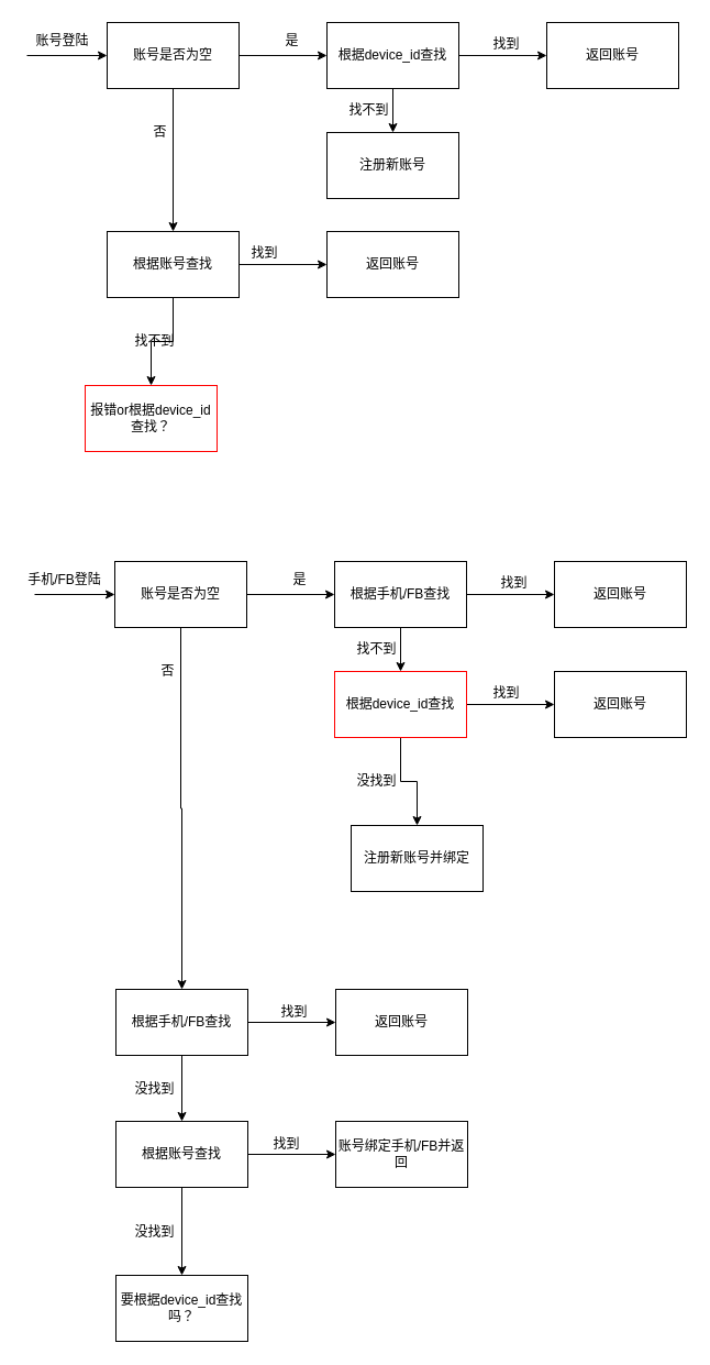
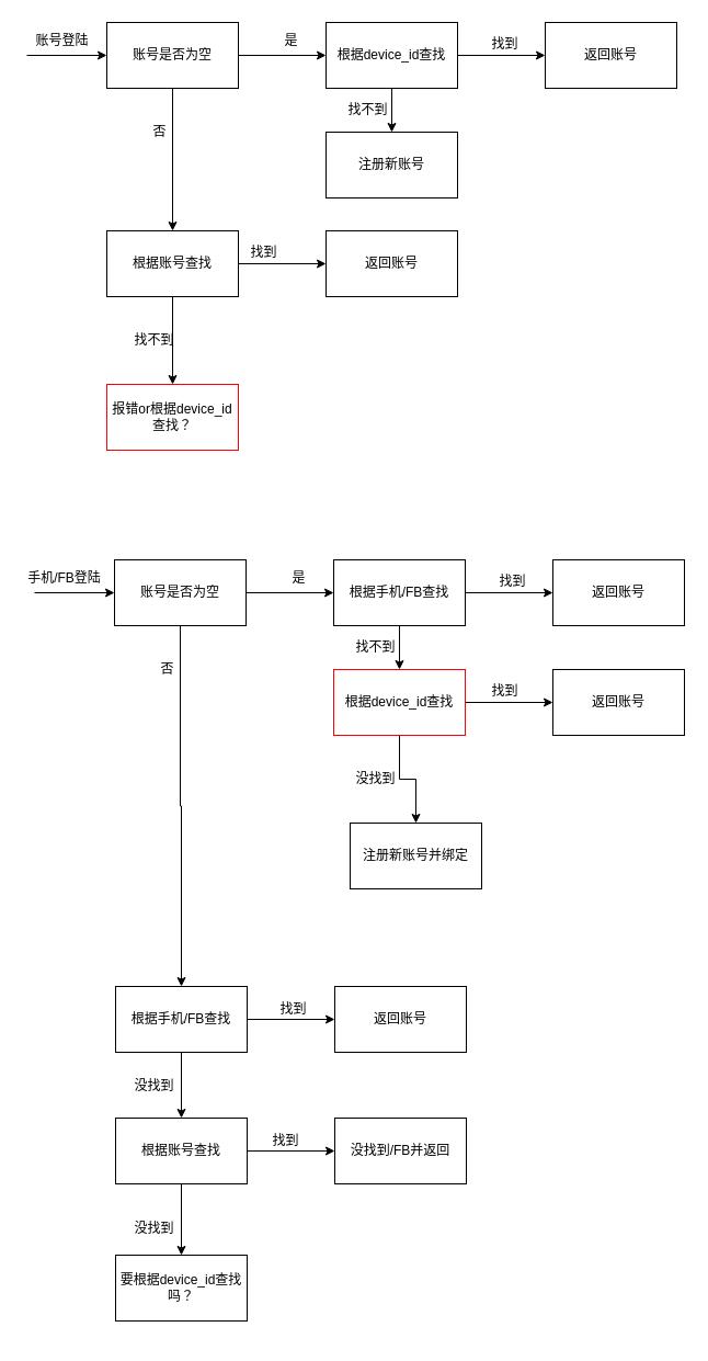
  <mxCell id="0" />
  <mxCell id="1" parent="0" />
  <mxCell id="2" value="" style="endArrow=classic;html=1;" edge="1" parent="1" target="5"><mxGeometry width="50" height="50" relative="1" as="geometry"><mxPoint x="24" y="50" as="sourcePoint" /><mxPoint x="157" y="50" as="targetPoint" /></mxGeometry></mxCell>
  <mxCell id="3" value="" style="edgeStyle=orthogonalEdgeStyle;rounded=0;orthogonalLoop=1;jettySize=auto;html=1;" edge="1" parent="1" source="5" target="9"><mxGeometry relative="1" as="geometry" /></mxCell>
  <mxCell id="4" value="" style="edgeStyle=orthogonalEdgeStyle;rounded=0;orthogonalLoop=1;jettySize=auto;html=1;" edge="1" parent="1" source="5" target="14"><mxGeometry relative="1" as="geometry" /></mxCell>
  <mxCell id="5" value="账号是否为空" style="rounded=0;whiteSpace=wrap;html=1;" vertex="1" parent="1"><mxGeometry x="97" y="20" width="120" height="60" as="geometry" /></mxCell>
  <mxCell id="6" value="账号登陆" style="text;html=1;strokeColor=none;fillColor=none;align=center;verticalAlign=middle;whiteSpace=wrap;rounded=0;" vertex="1" parent="1"><mxGeometry x="23" y="27" width="67" height="20" as="geometry" /></mxCell>
  <mxCell id="7" value="" style="edgeStyle=orthogonalEdgeStyle;rounded=0;orthogonalLoop=1;jettySize=auto;html=1;" edge="1" parent="1" source="9" target="15"><mxGeometry relative="1" as="geometry" /></mxCell>
  <mxCell id="8" value="" style="edgeStyle=orthogonalEdgeStyle;rounded=0;orthogonalLoop=1;jettySize=auto;html=1;" edge="1" parent="1" source="9" target="17"><mxGeometry relative="1" as="geometry" /></mxCell>
  <mxCell id="9" value="根据device_id查找" style="whiteSpace=wrap;html=1;rounded=0;" vertex="1" parent="1"><mxGeometry x="297" y="20" width="120" height="60" as="geometry" /></mxCell>
  <mxCell id="10" value="是" style="text;html=1;align=center;verticalAlign=middle;resizable=0;points=[];autosize=1;" vertex="1" parent="1"><mxGeometry x="250" y="27" width="30" height="20" as="geometry" /></mxCell>
  <mxCell id="11" value="否" style="text;html=1;align=center;verticalAlign=middle;resizable=0;points=[];autosize=1;" vertex="1" parent="1"><mxGeometry x="130" y="110" width="30" height="20" as="geometry" /></mxCell>
  <mxCell id="12" value="" style="edgeStyle=orthogonalEdgeStyle;rounded=0;orthogonalLoop=1;jettySize=auto;html=1;" edge="1" parent="1" source="14" target="19"><mxGeometry relative="1" as="geometry" /></mxCell>
  <mxCell id="13" value="" style="edgeStyle=orthogonalEdgeStyle;rounded=0;orthogonalLoop=1;jettySize=auto;html=1;" edge="1" parent="1" source="14" target="21"><mxGeometry relative="1" as="geometry" /></mxCell>
  <mxCell id="14" value="根据账号查找" style="whiteSpace=wrap;html=1;rounded=0;" vertex="1" parent="1"><mxGeometry x="97" y="210" width="120" height="60" as="geometry" /></mxCell>
  <mxCell id="15" value="返回账号" style="whiteSpace=wrap;html=1;rounded=0;" vertex="1" parent="1"><mxGeometry x="497" y="20" width="120" height="60" as="geometry" /></mxCell>
  <mxCell id="16" value="找到" style="text;html=1;align=center;verticalAlign=middle;resizable=0;points=[];autosize=1;" vertex="1" parent="1"><mxGeometry x="440" y="30" width="40" height="20" as="geometry" /></mxCell>
  <mxCell id="17" value="注册新账号" style="whiteSpace=wrap;html=1;rounded=0;" vertex="1" parent="1"><mxGeometry x="297" y="120" width="120" height="60" as="geometry" /></mxCell>
  <mxCell id="18" value="找不到" style="text;html=1;align=center;verticalAlign=middle;resizable=0;points=[];autosize=1;" vertex="1" parent="1"><mxGeometry x="310" y="90" width="50" height="20" as="geometry" /></mxCell>
  <mxCell id="19" value="返回账号" style="whiteSpace=wrap;html=1;rounded=0;" vertex="1" parent="1"><mxGeometry x="297" y="210" width="120" height="60" as="geometry" /></mxCell>
  <mxCell id="20" value="找到" style="text;html=1;align=center;verticalAlign=middle;resizable=0;points=[];autosize=1;" vertex="1" parent="1"><mxGeometry x="220" y="220" width="40" height="20" as="geometry" /></mxCell>
- <mxCell id="21" value="报错or根据device_id查找？" style="whiteSpace=wrap;html=1;rounded=0;strokeColor=#FF0000;" vertex="1" parent="1"><mxGeometry x="77" y="350" width="120" height="60" as="geometry" /></mxCell>
+ <mxCell id="21" value="报错or根据device_id查找？" style="whiteSpace=wrap;html=1;rounded=0;strokeColor=#FF0000;" vertex="1" parent="1"><mxGeometry x="97" y="350" width="120" height="60" as="geometry" /></mxCell>
  <mxCell id="22" value="找不到" style="text;html=1;align=center;verticalAlign=middle;resizable=0;points=[];autosize=1;" vertex="1" parent="1"><mxGeometry x="115" y="300" width="50" height="20" as="geometry" /></mxCell>
  <mxCell id="23" value="" style="endArrow=classic;html=1;" edge="1" parent="1" target="26"><mxGeometry width="50" height="50" relative="1" as="geometry"><mxPoint x="31" y="540" as="sourcePoint" /><mxPoint x="164" y="540" as="targetPoint" /></mxGeometry></mxCell>
  <mxCell id="24" value="" style="edgeStyle=orthogonalEdgeStyle;rounded=0;orthogonalLoop=1;jettySize=auto;html=1;" edge="1" parent="1" source="26" target="30"><mxGeometry relative="1" as="geometry" /></mxCell>
  <mxCell id="25" value="" style="edgeStyle=orthogonalEdgeStyle;rounded=0;orthogonalLoop=1;jettySize=auto;html=1;" edge="1" parent="1" source="26" target="35"><mxGeometry relative="1" as="geometry" /></mxCell>
  <mxCell id="26" value="账号是否为空" style="rounded=0;whiteSpace=wrap;html=1;" vertex="1" parent="1"><mxGeometry x="104" y="510" width="120" height="60" as="geometry" /></mxCell>
  <mxCell id="27" value="手机/FB登陆" style="text;html=1;strokeColor=none;fillColor=none;align=center;verticalAlign=middle;whiteSpace=wrap;rounded=0;" vertex="1" parent="1"><mxGeometry x="20" y="517" width="77" height="20" as="geometry" /></mxCell>
  <mxCell id="28" value="" style="edgeStyle=orthogonalEdgeStyle;rounded=0;orthogonalLoop=1;jettySize=auto;html=1;" edge="1" parent="1" source="30" target="36"><mxGeometry relative="1" as="geometry" /></mxCell>
  <mxCell id="29" value="" style="edgeStyle=orthogonalEdgeStyle;rounded=0;orthogonalLoop=1;jettySize=auto;html=1;" edge="1" parent="1" source="30" target="40"><mxGeometry relative="1" as="geometry" /></mxCell>
  <mxCell id="30" value="根据手机/FB查找" style="whiteSpace=wrap;html=1;rounded=0;" vertex="1" parent="1"><mxGeometry x="304" y="510" width="120" height="60" as="geometry" /></mxCell>
  <mxCell id="31" value="是" style="text;html=1;align=center;verticalAlign=middle;resizable=0;points=[];autosize=1;" vertex="1" parent="1"><mxGeometry x="257" y="517" width="30" height="20" as="geometry" /></mxCell>
  <mxCell id="32" value="否" style="text;html=1;align=center;verticalAlign=middle;resizable=0;points=[];autosize=1;" vertex="1" parent="1"><mxGeometry x="137" y="600" width="30" height="20" as="geometry" /></mxCell>
  <mxCell id="33" value="" style="edgeStyle=orthogonalEdgeStyle;rounded=0;orthogonalLoop=1;jettySize=auto;html=1;" edge="1" parent="1" source="35" target="42"><mxGeometry relative="1" as="geometry" /></mxCell>
  <mxCell id="34" value="" style="edgeStyle=orthogonalEdgeStyle;rounded=0;orthogonalLoop=1;jettySize=auto;html=1;" edge="1" parent="1" source="35" target="46"><mxGeometry relative="1" as="geometry" /></mxCell>
  <mxCell id="35" value="根据手机/FB查找" style="whiteSpace=wrap;html=1;rounded=0;" vertex="1" parent="1"><mxGeometry x="105" y="899" width="120" height="60" as="geometry" /></mxCell>
  <mxCell id="36" value="返回账号" style="whiteSpace=wrap;html=1;rounded=0;" vertex="1" parent="1"><mxGeometry x="504" y="510" width="120" height="60" as="geometry" /></mxCell>
  <mxCell id="37" value="找到" style="text;html=1;align=center;verticalAlign=middle;resizable=0;points=[];autosize=1;" vertex="1" parent="1"><mxGeometry x="447" y="520" width="40" height="20" as="geometry" /></mxCell>
  <mxCell id="38" value="" style="edgeStyle=orthogonalEdgeStyle;rounded=0;orthogonalLoop=1;jettySize=auto;html=1;" edge="1" parent="1" source="40" target="47"><mxGeometry relative="1" as="geometry" /></mxCell>
  <mxCell id="39" value="" style="edgeStyle=orthogonalEdgeStyle;rounded=0;orthogonalLoop=1;jettySize=auto;html=1;" edge="1" parent="1" source="40" target="49"><mxGeometry relative="1" as="geometry" /></mxCell>
  <mxCell id="40" value="根据device_id查找" style="whiteSpace=wrap;html=1;rounded=0;strokeColor=#FF0000;" vertex="1" parent="1"><mxGeometry x="304" y="610" width="120" height="60" as="geometry" /></mxCell>
  <mxCell id="41" value="找不到" style="text;html=1;align=center;verticalAlign=middle;resizable=0;points=[];autosize=1;" vertex="1" parent="1"><mxGeometry x="317" y="580" width="50" height="20" as="geometry" /></mxCell>
  <mxCell id="42" value="返回账号" style="whiteSpace=wrap;html=1;rounded=0;" vertex="1" parent="1"><mxGeometry x="305" y="899" width="120" height="60" as="geometry" /></mxCell>
  <mxCell id="43" value="没找到" style="text;html=1;align=center;verticalAlign=middle;resizable=0;points=[];autosize=1;" vertex="1" parent="1"><mxGeometry x="317" y="700" width="50" height="20" as="geometry" /></mxCell>
  <mxCell id="44" value="" style="edgeStyle=orthogonalEdgeStyle;rounded=0;orthogonalLoop=1;jettySize=auto;html=1;" edge="1" parent="1" source="46" target="52"><mxGeometry relative="1" as="geometry" /></mxCell>
  <mxCell id="45" value="" style="edgeStyle=orthogonalEdgeStyle;rounded=0;orthogonalLoop=1;jettySize=auto;html=1;" edge="1" parent="1" source="46" target="54"><mxGeometry relative="1" as="geometry" /></mxCell>
  <mxCell id="46" value="根据账号查找" style="whiteSpace=wrap;html=1;rounded=0;" vertex="1" parent="1"><mxGeometry x="105" y="1019" width="120" height="60" as="geometry" /></mxCell>
  <mxCell id="47" value="&lt;span&gt;返回账号&lt;/span&gt;" style="whiteSpace=wrap;html=1;rounded=0;" vertex="1" parent="1"><mxGeometry x="504" y="610" width="120" height="60" as="geometry" /></mxCell>
  <mxCell id="48" value="找到" style="text;html=1;align=center;verticalAlign=middle;resizable=0;points=[];autosize=1;" vertex="1" parent="1"><mxGeometry x="440" y="620" width="40" height="20" as="geometry" /></mxCell>
  <mxCell id="49" value="注册新账号并绑定" style="whiteSpace=wrap;html=1;rounded=0;" vertex="1" parent="1"><mxGeometry x="319" y="750" width="120" height="60" as="geometry" /></mxCell>
  <mxCell id="50" value="找到" style="text;html=1;align=center;verticalAlign=middle;resizable=0;points=[];autosize=1;" vertex="1" parent="1"><mxGeometry x="247" y="910" width="40" height="20" as="geometry" /></mxCell>
  <mxCell id="51" value="没找到" style="text;html=1;align=center;verticalAlign=middle;resizable=0;points=[];autosize=1;" vertex="1" parent="1"><mxGeometry x="115" y="980" width="50" height="20" as="geometry" /></mxCell>
- <mxCell id="52" value="账号绑定手机/FB并返回" style="whiteSpace=wrap;html=1;rounded=0;" vertex="1" parent="1"><mxGeometry x="305" y="1019" width="120" height="60" as="geometry" /></mxCell>
+ <mxCell id="52" value="没找到/FB并返回" style="whiteSpace=wrap;html=1;rounded=0;" vertex="1" parent="1"><mxGeometry x="305" y="1019" width="120" height="60" as="geometry" /></mxCell>
  <mxCell id="53" value="找到" style="text;html=1;align=center;verticalAlign=middle;resizable=0;points=[];autosize=1;" vertex="1" parent="1"><mxGeometry x="240" y="1030" width="40" height="20" as="geometry" /></mxCell>
- <mxCell id="54" value="要根据device_id查找吗？" style="whiteSpace=wrap;html=1;rounded=0;" vertex="1" parent="1"><mxGeometry x="105" y="1159" width="120" height="60" as="geometry" /></mxCell>
+ <mxCell id="54" value="要根据device_id查找吗？" style="whiteSpace=wrap;html=1;rounded=0;" vertex="1" parent="1"><mxGeometry x="105" y="1144" width="120" height="60" as="geometry" /></mxCell>
  <mxCell id="55" value="没找到" style="text;html=1;align=center;verticalAlign=middle;resizable=0;points=[];autosize=1;" vertex="1" parent="1"><mxGeometry x="115" y="1110" width="50" height="20" as="geometry" /></mxCell>
